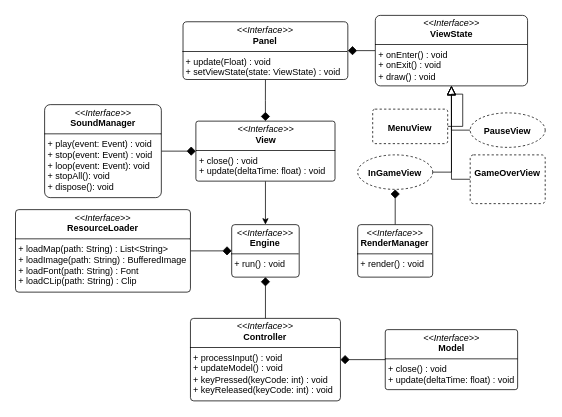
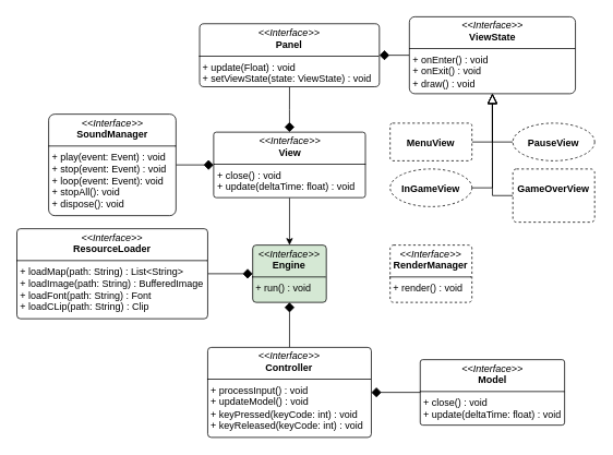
  <mxCell id="0" />
  <mxCell id="1" parent="0" />
  <mxCell id="2" style="edgeStyle=orthogonalEdgeStyle;rounded=0;orthogonalLoop=1;jettySize=auto;html=1;exitX=0.5;exitY=1;exitDx=0;exitDy=0;" edge="1" parent="1" source="3" target="20"><mxGeometry relative="1" as="geometry" /></mxCell>
  <mxCell id="3" value="&lt;p style=&quot;margin:0px;margin-top:4px;text-align:center;&quot;&gt;&lt;i&gt;&amp;lt;&amp;lt;Interface&amp;gt;&amp;gt;&lt;/i&gt;&lt;br&gt;&lt;b&gt;View&lt;/b&gt;&lt;/p&gt;&lt;hr size=&quot;1&quot; style=&quot;border-style:solid;&quot;&gt;&lt;p style=&quot;margin:0px;margin-left:4px;&quot;&gt;&lt;span style=&quot;background-color: transparent; color: light-dark(rgb(0, 0, 0), rgb(255, 255, 255));&quot;&gt;+ close() : void&lt;/span&gt;&lt;/p&gt;&lt;p style=&quot;margin:0px;margin-left:4px;&quot;&gt;&lt;span style=&quot;background-color: transparent; color: light-dark(rgb(0, 0, 0), rgb(255, 255, 255));&quot;&gt;+ update(deltaTime: float) : void&lt;/span&gt;&lt;/p&gt;" style="verticalAlign=top;align=left;overflow=fill;html=1;whiteSpace=wrap;rounded=1;arcSize=4;" parent="1" vertex="1"><mxGeometry x="260.5" y="161" width="185.5" height="80" as="geometry" /></mxCell>
  <mxCell id="4" style="edgeStyle=orthogonalEdgeStyle;rounded=0;orthogonalLoop=1;jettySize=auto;html=1;exitX=0.5;exitY=1;exitDx=0;exitDy=0;entryX=0.5;entryY=0;entryDx=0;entryDy=0;endSize=10;endArrow=diamond;endFill=1;" parent="1" source="5" target="3" edge="1"><mxGeometry relative="1" as="geometry" /></mxCell>
  <mxCell id="5" value="&lt;p style=&quot;margin:0px;margin-top:4px;text-align:center;&quot;&gt;&lt;i&gt;&amp;lt;&amp;lt;Interface&amp;gt;&amp;gt;&lt;/i&gt;&lt;br&gt;&lt;b&gt;Panel&lt;/b&gt;&lt;/p&gt;&lt;hr size=&quot;1&quot; style=&quot;border-style:solid;&quot;&gt;&lt;p style=&quot;margin:0px;margin-left:4px;&quot;&gt;&lt;span style=&quot;text-align: center;&quot;&gt;+ update(Float) : void&lt;/span&gt;&lt;br style=&quot;text-align: center;&quot;&gt;&lt;span style=&quot;text-align: center;&quot;&gt;+ setViewState(state: ViewState) : void&lt;/span&gt;&lt;/p&gt;" style="verticalAlign=top;align=left;overflow=fill;html=1;whiteSpace=wrap;rounded=1;arcSize=7;" parent="1" vertex="1"><mxGeometry x="243.37" y="28.5" width="219.75" height="77" as="geometry" /></mxCell>
  <mxCell id="6" style="edgeStyle=orthogonalEdgeStyle;rounded=0;orthogonalLoop=1;jettySize=auto;html=1;exitX=0;exitY=0.5;exitDx=0;exitDy=0;entryX=1;entryY=0.5;entryDx=0;entryDy=0;endSize=10;endArrow=diamond;endFill=1;" parent="1" source="7" target="5" edge="1"><mxGeometry relative="1" as="geometry" /></mxCell>
  <mxCell id="7" value="&lt;p style=&quot;margin:0px;margin-top:4px;text-align:center;&quot;&gt;&lt;i&gt;&amp;lt;&amp;lt;Interface&amp;gt;&amp;gt;&lt;/i&gt;&lt;br&gt;&lt;b&gt;ViewState&lt;/b&gt;&lt;/p&gt;&lt;hr size=&quot;1&quot; style=&quot;border-style:solid;&quot;&gt;&lt;p style=&quot;margin:0px;margin-left:4px;&quot;&gt;&lt;span style=&quot;text-align: center;&quot;&gt;+ onEnter() : void&lt;/span&gt;&lt;br style=&quot;text-align: center;&quot;&gt;&lt;span style=&quot;text-align: center;&quot;&gt;+ onExit() : void&lt;/span&gt;&lt;br style=&quot;text-align: center;&quot;&gt;&lt;span style=&quot;text-align: center;&quot;&gt;+ draw() : void&lt;/span&gt;&lt;/p&gt;" style="verticalAlign=top;align=left;overflow=fill;html=1;whiteSpace=wrap;rounded=1;arcSize=7;" parent="1" vertex="1"><mxGeometry x="499.75" y="20" width="203" height="94" as="geometry" /></mxCell>
  <mxCell id="8" style="edgeStyle=orthogonalEdgeStyle;rounded=0;orthogonalLoop=1;jettySize=auto;html=1;exitX=1;exitY=0.5;exitDx=0;exitDy=0;endSize=10;endArrow=diamond;endFill=1;" edge="1" parent="1" source="9" target="3"><mxGeometry relative="1" as="geometry" /></mxCell>
  <mxCell id="9" value="&lt;p style=&quot;margin:0px;margin-top:4px;text-align:center;&quot;&gt;&lt;i&gt;&amp;lt;&amp;lt;Interface&amp;gt;&amp;gt;&lt;/i&gt;&lt;br&gt;&lt;b&gt;SoundManager&lt;/b&gt;&lt;/p&gt;&lt;hr size=&quot;1&quot; style=&quot;border-style:solid;&quot;&gt;&lt;p style=&quot;margin:0px;margin-left:4px;&quot;&gt;&lt;span style=&quot;&quot;&gt;+ play(event: Event) : void&lt;/span&gt;&lt;br style=&quot;&quot;&gt;&lt;span style=&quot;&quot;&gt;+ stop(event: Event) : void&lt;/span&gt;&lt;/p&gt;&lt;p style=&quot;margin:0px;margin-left:4px;&quot;&gt;&lt;span style=&quot;&quot;&gt;+ loop(event: Event): void&lt;/span&gt;&lt;/p&gt;&lt;p style=&quot;margin:0px;margin-left:4px;&quot;&gt;&lt;span style=&quot;&quot;&gt;+ stopAll(): void&lt;/span&gt;&lt;/p&gt;&lt;p style=&quot;margin:0px;margin-left:4px;&quot;&gt;&lt;span style=&quot;&quot;&gt;+ dispose(): void&lt;/span&gt;&lt;/p&gt;" style="verticalAlign=top;align=left;overflow=fill;html=1;whiteSpace=wrap;rounded=1;arcSize=6;" parent="1" vertex="1"><mxGeometry x="58.82" y="139" width="155.62" height="124" as="geometry" /></mxCell>
  <mxCell id="10" style="edgeStyle=orthogonalEdgeStyle;rounded=0;orthogonalLoop=1;jettySize=auto;html=1;exitX=1;exitY=0.5;exitDx=0;exitDy=0;entryX=0.5;entryY=1;entryDx=0;entryDy=0;endSize=10;endArrow=block;endFill=0;" edge="1" parent="1" source="11" target="7"><mxGeometry relative="1" as="geometry" /></mxCell>
- <mxCell id="11" value="&lt;p style=&quot;margin:0px;margin-top:4px;text-align:center;&quot;&gt;&lt;br&gt;&lt;b&gt;MenuView&lt;/b&gt;&lt;/p&gt;" style="verticalAlign=top;align=left;overflow=fill;html=1;whiteSpace=wrap;rounded=1;arcSize=7;dashed=1;" vertex="1" parent="1"><mxGeometry x="496.25" y="145" width="100" height="46" as="geometry" /></mxCell>
+ <mxCell id="11" value="&lt;p style=&quot;margin:0px;margin-top:4px;text-align:center;&quot;&gt;&lt;br&gt;&lt;b&gt;MenuView&lt;/b&gt;&lt;/p&gt;" style="verticalAlign=top;align=left;overflow=fill;html=1;whiteSpace=wrap;rounded=1;arcSize=7;dashed=1;" vertex="1" parent="1"><mxGeometry x="476.25" y="150" width="100" height="46" as="geometry" /></mxCell>
  <mxCell id="12" style="edgeStyle=orthogonalEdgeStyle;rounded=0;orthogonalLoop=1;jettySize=auto;html=1;exitX=1;exitY=0.5;exitDx=0;exitDy=0;entryX=0.5;entryY=1;entryDx=0;entryDy=0;endSize=10;endArrow=block;endFill=0;" edge="1" parent="1" source="13" target="7"><mxGeometry relative="1" as="geometry" /></mxCell>
  <mxCell id="13" value="&lt;p style=&quot;margin:0px;margin-top:4px;text-align:center;&quot;&gt;&lt;br&gt;&lt;b&gt;InGameView&lt;/b&gt;&lt;/p&gt;" style="ellipse;verticalAlign=top;align=left;overflow=fill;html=1;whiteSpace=wrap;arcSize=7;dashed=1;" vertex="1" parent="1"><mxGeometry x="476.25" y="206" width="100" height="46" as="geometry" /></mxCell>
  <mxCell id="14" style="edgeStyle=orthogonalEdgeStyle;rounded=0;orthogonalLoop=1;jettySize=auto;html=1;exitX=0;exitY=0.5;exitDx=0;exitDy=0;entryX=0.5;entryY=1;entryDx=0;entryDy=0;endSize=10;endArrow=block;endFill=0;" edge="1" parent="1" source="15" target="7"><mxGeometry relative="1" as="geometry" /></mxCell>
  <mxCell id="15" value="&lt;p style=&quot;margin:0px;margin-top:4px;text-align:center;&quot;&gt;&lt;br&gt;&lt;b&gt;GameOverView&lt;/b&gt;&lt;/p&gt;" style="verticalAlign=top;align=left;overflow=fill;html=1;whiteSpace=wrap;rounded=1;arcSize=7;dashed=1;" vertex="1" parent="1"><mxGeometry x="626.25" y="206" width="100" height="65" as="geometry" /></mxCell>
  <mxCell id="16" style="edgeStyle=orthogonalEdgeStyle;rounded=0;orthogonalLoop=1;jettySize=auto;html=1;exitX=0;exitY=0.5;exitDx=0;exitDy=0;entryX=0.5;entryY=1;entryDx=0;entryDy=0;endSize=10;endArrow=block;endFill=0;" edge="1" parent="1" source="17" target="7"><mxGeometry relative="1" as="geometry" /></mxCell>
  <mxCell id="17" value="&lt;p style=&quot;margin:0px;margin-top:4px;text-align:center;&quot;&gt;&lt;br&gt;&lt;b&gt;PauseView&lt;/b&gt;&lt;/p&gt;" style="ellipse;verticalAlign=top;align=left;overflow=fill;html=1;whiteSpace=wrap;arcSize=7;dashed=1;" vertex="1" parent="1"><mxGeometry x="626.25" y="150" width="100" height="46" as="geometry" /></mxCell>
- <mxCell id="18" style="edgeStyle=orthogonalEdgeStyle;rounded=0;orthogonalLoop=1;jettySize=auto;html=1;exitX=0.5;exitY=0;exitDx=0;exitDy=0;entryX=0.5;entryY=1;entryDx=0;entryDy=0;endSize=10;endArrow=diamond;endFill=1;" edge="1" parent="1" source="19" target="13"><mxGeometry relative="1" as="geometry" /></mxCell>
- <mxCell id="19" value="&lt;p style=&quot;margin:0px;margin-top:4px;text-align:center;&quot;&gt;&lt;i&gt;&amp;lt;&amp;lt;Interface&amp;gt;&amp;gt;&lt;/i&gt;&lt;br&gt;&lt;b&gt;RenderManager&lt;/b&gt;&lt;/p&gt;&lt;hr size=&quot;1&quot; style=&quot;border-style:solid;&quot;&gt;&lt;p style=&quot;margin:0px;margin-left:4px;&quot;&gt;&lt;span style=&quot;text-align: center;&quot;&gt;+ render() : void&lt;/span&gt;&lt;br&gt;&lt;/p&gt;" style="verticalAlign=top;align=left;overflow=fill;html=1;whiteSpace=wrap;rounded=1;arcSize=6;" vertex="1" parent="1"><mxGeometry x="476.25" y="299" width="100" height="70" as="geometry" /></mxCell>
- <mxCell id="20" value="&lt;p style=&quot;margin:0px;margin-top:4px;text-align:center;&quot;&gt;&lt;i&gt;&amp;lt;&amp;lt;Interface&amp;gt;&amp;gt;&lt;/i&gt;&lt;br&gt;&lt;b&gt;Engine&lt;/b&gt;&lt;/p&gt;&lt;hr size=&quot;1&quot; style=&quot;border-style:solid;&quot;&gt;&lt;p style=&quot;margin:0px;margin-left:4px;&quot;&gt;+ run() : void&lt;/p&gt;" style="verticalAlign=top;align=left;overflow=fill;html=1;whiteSpace=wrap;rounded=1;arcSize=6;" vertex="1" parent="1"><mxGeometry x="308.25" y="299" width="90" height="70" as="geometry" /></mxCell>
+ <mxCell id="19" value="&lt;p style=&quot;margin:0px;margin-top:4px;text-align:center;&quot;&gt;&lt;i&gt;&amp;lt;&amp;lt;Interface&amp;gt;&amp;gt;&lt;/i&gt;&lt;br&gt;&lt;b&gt;RenderManager&lt;/b&gt;&lt;/p&gt;&lt;hr size=&quot;1&quot; style=&quot;border-style:solid;&quot;&gt;&lt;p style=&quot;margin:0px;margin-left:4px;&quot;&gt;&lt;span style=&quot;text-align: center;&quot;&gt;+ render() : void&lt;/span&gt;&lt;br&gt;&lt;/p&gt;" style="verticalAlign=top;align=left;overflow=fill;html=1;whiteSpace=wrap;rounded=1;arcSize=6;dashed=1;" vertex="1" parent="1"><mxGeometry x="476.25" y="299" width="100" height="70" as="geometry" /></mxCell>
+ <mxCell id="20" value="&lt;p style=&quot;margin:0px;margin-top:4px;text-align:center;&quot;&gt;&lt;i&gt;&amp;lt;&amp;lt;Interface&amp;gt;&amp;gt;&lt;/i&gt;&lt;br&gt;&lt;b&gt;Engine&lt;/b&gt;&lt;/p&gt;&lt;hr size=&quot;1&quot; style=&quot;border-style:solid;&quot;&gt;&lt;p style=&quot;margin:0px;margin-left:4px;&quot;&gt;+ run() : void&lt;/p&gt;" style="verticalAlign=top;align=left;overflow=fill;html=1;whiteSpace=wrap;rounded=1;arcSize=6;fillColor=#d5e8d4;" vertex="1" parent="1"><mxGeometry x="308.25" y="299" width="90" height="70" as="geometry" /></mxCell>
  <mxCell id="21" style="edgeStyle=orthogonalEdgeStyle;rounded=0;orthogonalLoop=1;jettySize=auto;html=1;exitX=1;exitY=0.5;exitDx=0;exitDy=0;entryX=0;entryY=0.5;entryDx=0;entryDy=0;endArrow=diamond;endFill=1;endSize=10;" edge="1" parent="1" source="22" target="20"><mxGeometry relative="1" as="geometry" /></mxCell>
  <mxCell id="22" value="&lt;p style=&quot;margin:0px;margin-top:4px;text-align:center;&quot;&gt;&lt;i&gt;&amp;lt;&amp;lt;Interface&amp;gt;&amp;gt;&lt;/i&gt;&lt;br&gt;&lt;b&gt;ResourceLoader&lt;/b&gt;&lt;/p&gt;&lt;hr size=&quot;1&quot; style=&quot;border-style:solid;&quot;&gt;&lt;p style=&quot;margin:0px;margin-left:4px;&quot;&gt;+ loadMap(path: String) : List&amp;lt;String&amp;gt;&lt;/p&gt;&lt;p style=&quot;margin:0px;margin-left:4px;&quot;&gt;+ loadImage(path: String) : BufferedImage&lt;/p&gt;&lt;p style=&quot;margin:0px;margin-left:4px;&quot;&gt;+ loadFont(path: String) : Font&lt;/p&gt;&lt;p style=&quot;margin:0px;margin-left:4px;&quot;&gt;+ loadCLip(path: String) : Clip&lt;/p&gt;" style="verticalAlign=top;align=left;overflow=fill;html=1;whiteSpace=wrap;rounded=1;arcSize=4;" vertex="1" parent="1"><mxGeometry x="20" y="279" width="233.25" height="110" as="geometry" /></mxCell>
  <mxCell id="23" style="edgeStyle=orthogonalEdgeStyle;rounded=0;orthogonalLoop=1;jettySize=auto;html=1;exitX=0;exitY=0.5;exitDx=0;exitDy=0;entryX=1;entryY=0.5;entryDx=0;entryDy=0;endArrow=diamond;endFill=1;endSize=10;" edge="1" parent="1" source="24" target="26"><mxGeometry relative="1" as="geometry" /></mxCell>
  <mxCell id="24" value="&lt;p style=&quot;margin:0px;margin-top:4px;text-align:center;&quot;&gt;&lt;i&gt;&amp;lt;&amp;lt;Interface&amp;gt;&amp;gt;&lt;/i&gt;&lt;br&gt;&lt;b&gt;Model&lt;/b&gt;&lt;/p&gt;&lt;hr size=&quot;1&quot; style=&quot;border-style:solid;&quot;&gt;&lt;p style=&quot;margin:0px;margin-left:4px;&quot;&gt;&lt;span style=&quot;background-color: transparent; color: light-dark(rgb(0, 0, 0), rgb(255, 255, 255));&quot;&gt;+ close() : void&lt;/span&gt;&lt;/p&gt;&lt;p style=&quot;margin:0px;margin-left:4px;&quot;&gt;&lt;span style=&quot;background-color: transparent; color: light-dark(rgb(0, 0, 0), rgb(255, 255, 255));&quot;&gt;+ update(deltaTime: float) : void&lt;/span&gt;&lt;/p&gt;" style="verticalAlign=top;align=left;overflow=fill;html=1;whiteSpace=wrap;rounded=1;arcSize=4;" vertex="1" parent="1"><mxGeometry x="513" y="439" width="176.5" height="80" as="geometry" /></mxCell>
  <mxCell id="25" style="edgeStyle=orthogonalEdgeStyle;rounded=0;orthogonalLoop=1;jettySize=auto;html=1;exitX=0.5;exitY=0;exitDx=0;exitDy=0;entryX=0.5;entryY=1;entryDx=0;entryDy=0;endArrow=diamond;endFill=1;endSize=10;" edge="1" parent="1" source="26" target="20"><mxGeometry relative="1" as="geometry" /></mxCell>
  <mxCell id="26" value="&lt;p style=&quot;margin:0px;margin-top:4px;text-align:center;&quot;&gt;&lt;i&gt;&amp;lt;&amp;lt;Interface&amp;gt;&amp;gt;&lt;/i&gt;&lt;br&gt;&lt;b&gt;Controller&lt;/b&gt;&lt;/p&gt;&lt;hr size=&quot;1&quot; style=&quot;border-style:solid;&quot;&gt;&lt;p style=&quot;margin:0px;margin-left:4px;&quot;&gt;+ processInput() : void&lt;/p&gt;&lt;p style=&quot;margin:0px;margin-left:4px;&quot;&gt;+ updateModel() : void&lt;/p&gt;&lt;p style=&quot;margin:0px;margin-left:4px;&quot;&gt;+ keyPressed(keyCode: int) : void&amp;nbsp;&lt;/p&gt;&lt;p style=&quot;margin:0px;margin-left:4px;&quot;&gt;+ keyReleased(keyCode: int) : void&lt;/p&gt;" style="verticalAlign=top;align=left;overflow=fill;html=1;whiteSpace=wrap;rounded=1;arcSize=4;" vertex="1" parent="1"><mxGeometry x="253.25" y="424" width="200" height="110" as="geometry" /></mxCell>
